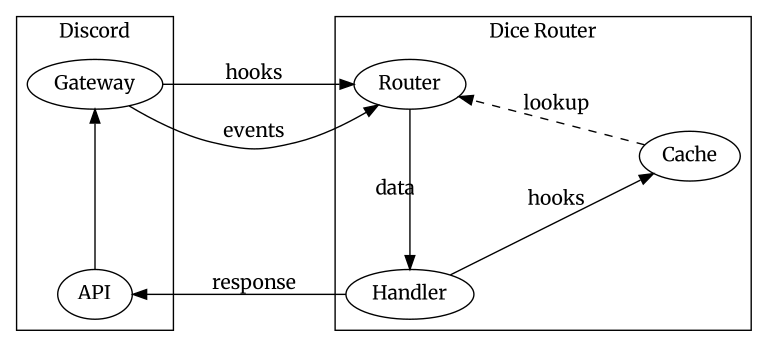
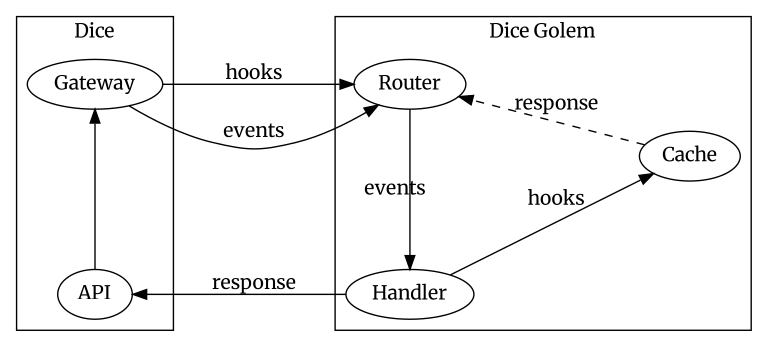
  digraph {
    fontname=Merriweather
    nodesep=0.8
    rankdir=LR
    ranksep=1
    node [fontname=Merriweather]
    edge [fontname=Merriweather]
    API
    Gateway
    Router
    Handler
    Cache
    subgraph cluster_1 {
-     label=Discord
+     label=Dice
      subgraph sub_2 {
        label=Discord
        rank=same
        API
        Gateway
      }
    }
    subgraph cluster_3 {
-     label="Dice Router"
+     label="Dice Golem"
      Cache
      subgraph sub_4 {
        label="Dice Golem"
        rank=same
        Router
        Handler
      }
    }
    API -> Gateway
    Gateway -> Router [label=events]
    Gateway -> Router [label=hooks]
-   Router -> Handler [label=data]
+   Router -> Handler [label=events]
    Handler -> API [label=response]
    Handler -> Cache [label=hooks]
-   Cache -> Router [label=lookup style=dashed tailhead=arrow]
+   Cache -> Router [label=response style=dashed tailhead=arrow]
  }
